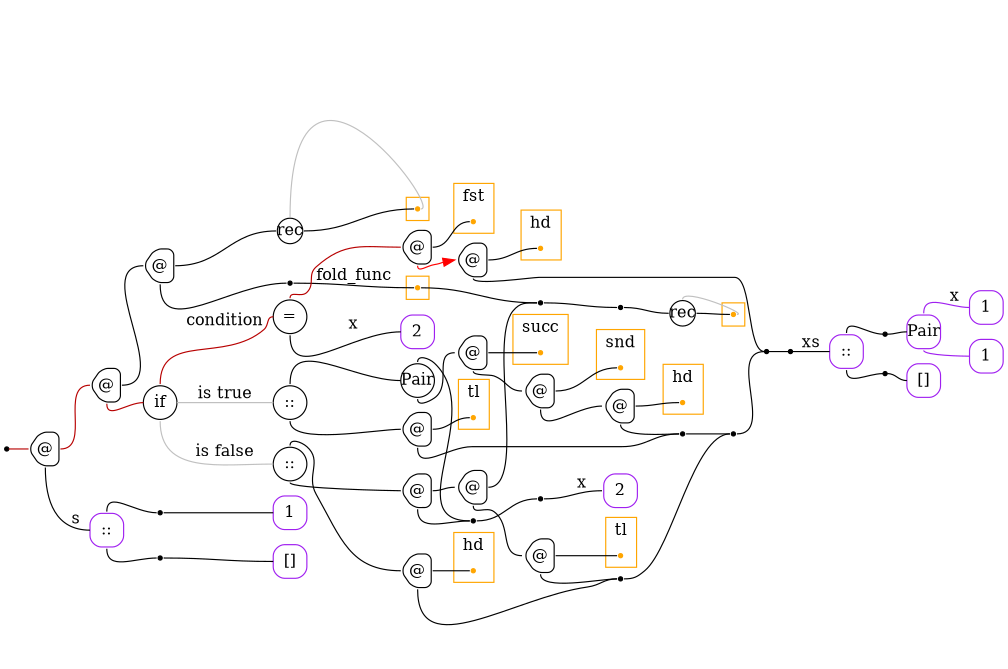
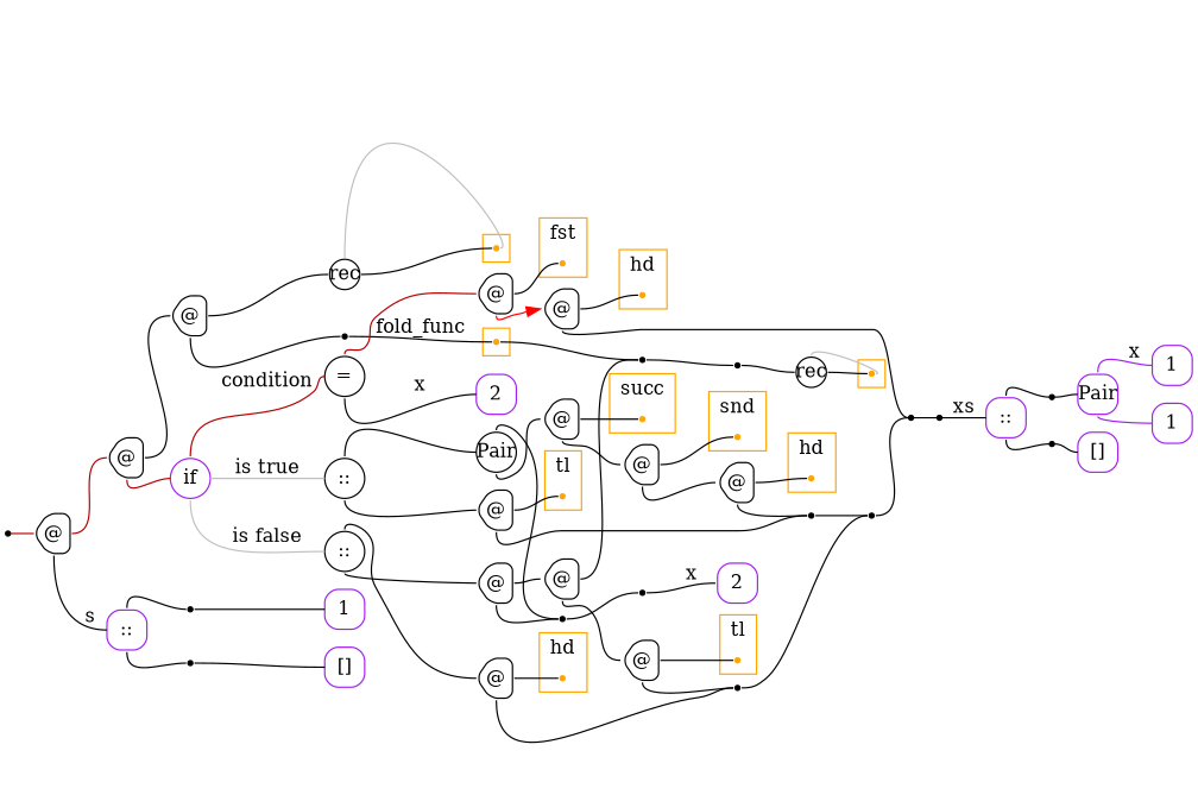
  digraph {
    labeldistance=0
    nodesep=.175
    rankdir=LR
    ranksep=.175
    node [color="#000000" fixedsize=true orientation=90 shape=point style=rounded]
    edge [arrowhead=none arrowtail=none headport=w tailport=e]
    ndcluster_nd174 [color=orange style=""]
    ndcluster_nd383 [color=orange style=""]
    ndcluster_nd700 [color=orange style=""]
    ndcluster_nd814 [color=orange style=""]
    ndcluster_nd821 [color=orange style=""]
    ndcluster_nd830 [color=orange style=""]
    ndcluster_nd837 [color=orange style=""]
    ndcluster_nd844 [color=orange style=""]
    ndcluster_nd851 [color=orange style=""]
    ndcluster_nd860 [color=orange style=""]
    ndcluster_nd870 [color=orange style=""]
    nd1 [color="" orientation="" style=""]
    n13 [height=.4 label="@" shape=house width=.4]
    n14 [color=purple height=.4 label=1 shape=square width=.4]
    n15 [color=purple height=.4 label=2 shape=square width=.4]
    n16 [color=purple height=.4 label=1 shape=square width=.4]
    n17 [color=purple height=.4 label="[]" shape=square width=.4]
    n18 [label=" " color=""]
    n19 [height=.3 label=rec shape=circle width=.3 orientation=""]
    n20 [label=" " color=""]
    n21 [color=purple height=.4 label=1 shape=square width=.4]
    n22 [color=purple height=.4 label="[]" shape=square width=.4]
    n23 [color=purple height=.4 label=Pair shape=square width=.4]
    n24 [color=purple height=.4 label="::" shape=square width=.4]
    n25 [label=" " color=""]
    n26 [label=" " color=""]
    n27 [height=.3 label=rec shape=circle width=.3 orientation=""]
    n28 [height=.4 label="@" shape=house width=.4]
    n29 [color=purple height=.4 label="::" shape=square width=.4]
    n30 [height=.4 label="@" shape=house width=.4]
-   n31 [height=.4 label=if shape=circle width=.4 orientation=""]
+   n31 [color=purple height=.4 label=if shape=circle width=.4 orientation=""]
    n32 [label=" " color=""]
    n33 [label=" " color=""]
    n34 [label=" " color=""]
    n35 [height=.4 label="=" shape=circle width=.4 orientation=""]
    n36 [height=.4 label="::" shape=circle width=.4 orientation=""]
    n37 [height=.4 label="::" shape=circle width=.4 orientation=""]
    n38 [height=.4 label="@" shape=house width=.4]
    n39 [color=purple height=.4 label=2 shape=square width=.4]
    n40 [height=.4 label="@" shape=house width=.4]
    n41 [label=" " color=""]
    n42 [height=.4 label=Pair shape=circle width=.4 orientation=""]
    n43 [height=.4 label="@" shape=house width=.4]
    n44 [height=.4 label="@" shape=house width=.4]
    n45 [label=" " color=""]
    n46 [height=.4 label="@" shape=house width=.4]
    n47 [height=.4 label="@" shape=house width=.4]
    n48 [label=" " color=""]
    n49 [label=" " color=""]
    n50 [height=.4 label="@" shape=house width=.4]
    n51 [height=.4 label="@" shape=house width=.4]
    n52 [label=" " color=""]
    n53 [height=.4 label="@" shape=house width=.4]
    n54 [height=.4 label="@" shape=house width=.4]
    n55 [label=" " color=""]
    n56 [label=" " color=""]
    subgraph cluster_1 {
      color=orange
      style=fill
      ndcluster_nd174
    }
    subgraph cluster_2 {
      color=orange
      label=hd
      style=fill
      ndcluster_nd821
    }
    subgraph cluster_3 {
      color=orange
      style=fill
      ndcluster_nd383
    }
    subgraph cluster_4 {
      color=orange
      style=fill
      ndcluster_nd700
    }
    subgraph cluster_5 {
      color=orange
      label=fst
      style=fill
      ndcluster_nd814
    }
    subgraph cluster_6 {
      color=orange
      label=succ
      style=fill
      ndcluster_nd830
    }
    subgraph cluster_7 {
      color=orange
      label=snd
      style=fill
      ndcluster_nd837
    }
    subgraph cluster_8 {
      color=orange
      label=hd
      style=fill
      ndcluster_nd844
    }
    subgraph cluster_9 {
      color=orange
      label=tl
      style=fill
      ndcluster_nd851
    }
    subgraph cluster_10 {
      color=orange
      label=hd
      style=fill
      ndcluster_nd860
    }
    subgraph cluster_11 {
      color=orange
      label=tl
      style=fill
      ndcluster_nd870
    }
    ndcluster_nd174 -> n18
    nd1 -> n13 [color="#b70000"]
    n13 -> n28 [color="#b70000"]
    n13 -> n29 [label=s tailport=s]
    n18 -> n20
    n19 -> ndcluster_nd383 [color=grey dir=back headport=e tailport=n]
    n19 -> ndcluster_nd383
    n20 -> n19 [color=black]
    n23 -> n14 [color=purple label=x tailport=n]
    n23 -> n21 [color=purple tailport=s]
    n24 -> n25 [tailport=n]
    n24 -> n26 [tailport=s]
    n25 -> n23
    n26 -> n22
    n27 -> ndcluster_nd700 [color=grey dir=back headport=e tailport=n]
    n27 -> ndcluster_nd700
    n28 -> n30
    n28 -> n31 [color="#b70000" tailport=s]
    n29 -> n33 [tailport=n]
    n29 -> n34 [tailport=s]
    n30 -> n27 [color=black]
    n30 -> n32 [tailport=s]
    n31 -> n35 [color="#b70000" label=condition tailport=n]
    n31 -> n36 [color=grey label="is true"]
    n31 -> n37 [color=grey label="is false" tailport=s]
    n32 -> ndcluster_nd174 [label=fold_func]
    n33 -> n16
    n34 -> n17
    n35 -> n38 [color="#b70000" tailport=n]
    n35 -> n39 [label=x tailport=s]
    n36 -> n42 [tailport=n]
    n36 -> n43 [tailport=s]
    n37 -> n50 [tailport=n]
    n37 -> n51 [tailport=s]
    n38 -> ndcluster_nd814
    n38 -> n40 [arrowhead=normal color=red tailport=s]
    n40 -> ndcluster_nd821
    n40 -> n41 [tailport=s]
    n41 -> n56
    n42 -> n44 [tailport=s]
    n42 -> n45 [tailport=n]
    n43 -> ndcluster_nd851
    n43 -> n48 [tailport=s]
    n44 -> ndcluster_nd830
    n44 -> n46 [tailport=s]
    n45 -> n55
    n46 -> ndcluster_nd837
    n46 -> n47 [tailport=s]
    n47 -> ndcluster_nd844
    n47 -> n48 [tailport=s]
    n48 -> n49
    n49 -> n41
    n50 -> ndcluster_nd860
    n50 -> n52 [tailport=s]
    n51 -> n45 [tailport=s]
    n51 -> n53
    n52 -> n49
    n53 -> n18
    n53 -> n54 [tailport=s]
    n54 -> ndcluster_nd870
    n54 -> n52 [tailport=s]
    n55 -> n15 [label=x]
    n56 -> n24 [label=xs]
  }
